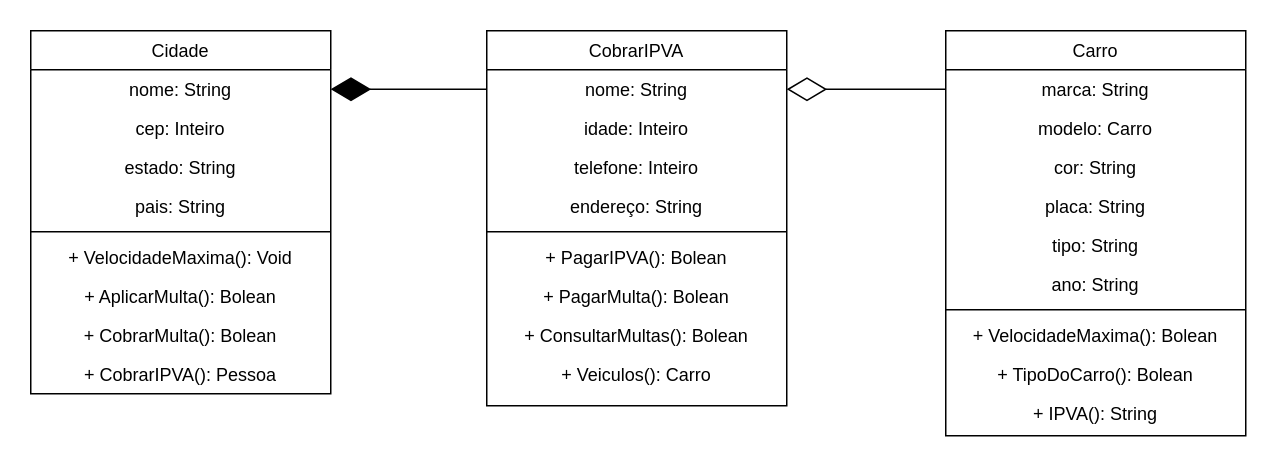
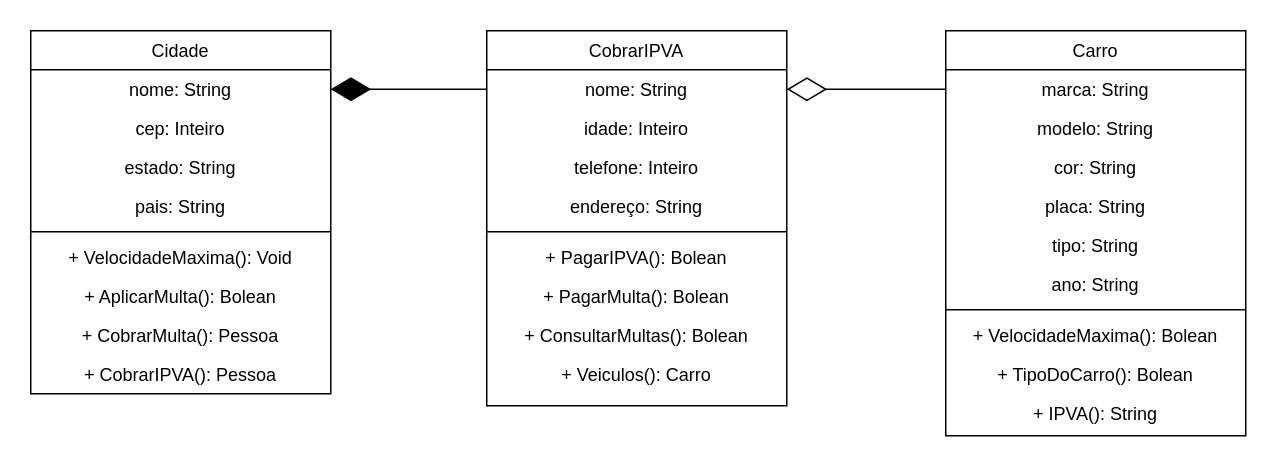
  <mxCell id="0" />
  <mxCell id="1" parent="0" />
  <mxCell id="2" value="Cidade" style="swimlane;fontStyle=0;align=center;verticalAlign=top;childLayout=stackLayout;horizontal=1;startSize=26;horizontalStack=0;resizeParent=1;resizeLast=0;collapsible=1;marginBottom=0;rounded=0;shadow=0;strokeWidth=1;fontFamily=Arial;labelBorderColor=none;" parent="1" vertex="1"><mxGeometry x="20" y="20" width="200" height="242" as="geometry"><mxRectangle x="230" y="140" width="160" height="26" as="alternateBounds" /></mxGeometry></mxCell>
  <mxCell id="3" value="nome: String" style="text;align=center;verticalAlign=top;spacingLeft=4;spacingRight=4;overflow=hidden;rotatable=0;points=[[0,0.5],[1,0.5]];portConstraint=eastwest;fontFamily=Arial;fontStyle=0;labelBorderColor=none;" parent="2" vertex="1"><mxGeometry y="26" width="200" height="26" as="geometry" /></mxCell>
  <mxCell id="4" value="cep: Inteiro" style="text;align=center;verticalAlign=top;spacingLeft=4;spacingRight=4;overflow=hidden;rotatable=0;points=[[0,0.5],[1,0.5]];portConstraint=eastwest;rounded=0;shadow=0;fontFamily=Arial;fontStyle=0;labelBorderColor=none;" parent="2" vertex="1"><mxGeometry y="52" width="200" height="26" as="geometry" /></mxCell>
  <mxCell id="5" value="estado: String" style="text;align=center;verticalAlign=top;spacingLeft=4;spacingRight=4;overflow=hidden;rotatable=0;points=[[0,0.5],[1,0.5]];portConstraint=eastwest;rounded=0;shadow=0;fontFamily=Arial;fontStyle=0;labelBorderColor=none;" parent="2" vertex="1"><mxGeometry y="78" width="200" height="26" as="geometry" /></mxCell>
  <mxCell id="6" value="pais: String" style="text;align=center;verticalAlign=top;spacingLeft=4;spacingRight=4;overflow=hidden;rotatable=0;points=[[0,0.5],[1,0.5]];portConstraint=eastwest;rounded=0;shadow=0;fontFamily=Arial;fontStyle=0;labelBorderColor=none;" vertex="1" parent="2"><mxGeometry y="104" width="200" height="26" as="geometry" /></mxCell>
  <mxCell id="7" value="" style="line;strokeWidth=1;fillColor=none;align=left;verticalAlign=middle;spacingTop=-1;spacingLeft=3;spacingRight=3;rotatable=0;labelPosition=right;points=[];portConstraint=eastwest;strokeColor=inherit;" vertex="1" parent="2"><mxGeometry y="130" width="200" height="8" as="geometry" /></mxCell>
  <mxCell id="8" value="+ VelocidadeMaxima(): Void" style="text;align=center;verticalAlign=top;spacingLeft=4;spacingRight=4;overflow=hidden;rotatable=0;points=[[0,0.5],[1,0.5]];portConstraint=eastwest;rounded=0;shadow=0;fontFamily=Arial;fontStyle=0;labelBorderColor=none;" vertex="1" parent="2"><mxGeometry y="138" width="200" height="26" as="geometry" /></mxCell>
  <mxCell id="9" value="+ AplicarMulta(): Bolean" style="text;align=center;verticalAlign=top;spacingLeft=4;spacingRight=4;overflow=hidden;rotatable=0;points=[[0,0.5],[1,0.5]];portConstraint=eastwest;rounded=0;shadow=0;fontFamily=Arial;fontStyle=0;labelBorderColor=none;" vertex="1" parent="2"><mxGeometry y="164" width="200" height="26" as="geometry" /></mxCell>
- <mxCell id="10" value="+ CobrarMulta(): Bolean" style="text;align=center;verticalAlign=top;spacingLeft=4;spacingRight=4;overflow=hidden;rotatable=0;points=[[0,0.5],[1,0.5]];portConstraint=eastwest;rounded=0;shadow=0;fontFamily=Arial;fontStyle=0;labelBorderColor=none;" vertex="1" parent="2"><mxGeometry y="190" width="200" height="26" as="geometry" /></mxCell>
+ <mxCell id="10" value="+ CobrarMulta(): Pessoa" style="text;align=center;verticalAlign=top;spacingLeft=4;spacingRight=4;overflow=hidden;rotatable=0;points=[[0,0.5],[1,0.5]];portConstraint=eastwest;rounded=0;shadow=0;fontFamily=Arial;fontStyle=0;labelBorderColor=none;" vertex="1" parent="2"><mxGeometry y="190" width="200" height="26" as="geometry" /></mxCell>
  <mxCell id="11" value="+ CobrarIPVA(): Pessoa" style="text;align=center;verticalAlign=top;spacingLeft=4;spacingRight=4;overflow=hidden;rotatable=0;points=[[0,0.5],[1,0.5]];portConstraint=eastwest;rounded=0;shadow=0;fontFamily=Arial;fontStyle=0;labelBorderColor=none;" vertex="1" parent="2"><mxGeometry y="216" width="200" height="26" as="geometry" /></mxCell>
  <mxCell id="12" value="CobrarIPVA" style="swimlane;fontStyle=0;align=center;verticalAlign=top;childLayout=stackLayout;horizontal=1;startSize=26;horizontalStack=0;resizeParent=1;resizeLast=0;collapsible=1;marginBottom=0;rounded=0;shadow=0;strokeWidth=1;fontFamily=Arial;labelBorderColor=none;" parent="1" vertex="1"><mxGeometry x="324" y="20" width="200" height="250" as="geometry"><mxRectangle x="550" y="140" width="160" height="26" as="alternateBounds" /></mxGeometry></mxCell>
  <mxCell id="13" value="nome: String" style="text;align=center;verticalAlign=top;spacingLeft=4;spacingRight=4;overflow=hidden;rotatable=0;points=[[0,0.5],[1,0.5]];portConstraint=eastwest;fontFamily=Arial;fontStyle=0;labelBorderColor=none;" parent="12" vertex="1"><mxGeometry y="26" width="200" height="26" as="geometry" /></mxCell>
  <mxCell id="14" value="idade: Inteiro" style="text;align=center;verticalAlign=top;spacingLeft=4;spacingRight=4;overflow=hidden;rotatable=0;points=[[0,0.5],[1,0.5]];portConstraint=eastwest;rounded=0;shadow=0;fontFamily=Arial;fontStyle=0;labelBorderColor=none;" parent="12" vertex="1"><mxGeometry y="52" width="200" height="26" as="geometry" /></mxCell>
  <mxCell id="15" value="telefone: Inteiro" style="text;align=center;verticalAlign=top;spacingLeft=4;spacingRight=4;overflow=hidden;rotatable=0;points=[[0,0.5],[1,0.5]];portConstraint=eastwest;rounded=0;shadow=0;fontFamily=Arial;fontStyle=0;labelBorderColor=none;" parent="12" vertex="1"><mxGeometry y="78" width="200" height="26" as="geometry" /></mxCell>
  <mxCell id="16" value="endereço: String" style="text;align=center;verticalAlign=top;spacingLeft=4;spacingRight=4;overflow=hidden;rotatable=0;points=[[0,0.5],[1,0.5]];portConstraint=eastwest;rounded=0;shadow=0;fontFamily=Arial;fontStyle=0;labelBorderColor=none;" parent="12" vertex="1"><mxGeometry y="104" width="200" height="26" as="geometry" /></mxCell>
  <mxCell id="17" value="" style="line;strokeWidth=1;fillColor=none;align=left;verticalAlign=middle;spacingTop=-1;spacingLeft=3;spacingRight=3;rotatable=0;labelPosition=right;points=[];portConstraint=eastwest;strokeColor=inherit;" vertex="1" parent="12"><mxGeometry y="130" width="200" height="8" as="geometry" /></mxCell>
  <mxCell id="18" value="+ PagarIPVA(): Bolean" style="text;align=center;verticalAlign=top;spacingLeft=4;spacingRight=4;overflow=hidden;rotatable=0;points=[[0,0.5],[1,0.5]];portConstraint=eastwest;rounded=0;shadow=0;fontFamily=Arial;fontStyle=0;labelBorderColor=none;" vertex="1" parent="12"><mxGeometry y="138" width="200" height="26" as="geometry" /></mxCell>
  <mxCell id="19" value="+ PagarMulta(): Bolean" style="text;align=center;verticalAlign=top;spacingLeft=4;spacingRight=4;overflow=hidden;rotatable=0;points=[[0,0.5],[1,0.5]];portConstraint=eastwest;rounded=0;shadow=0;fontFamily=Arial;fontStyle=0;labelBorderColor=none;" vertex="1" parent="12"><mxGeometry y="164" width="200" height="26" as="geometry" /></mxCell>
  <mxCell id="20" value="+ ConsultarMultas(): Bolean" style="text;align=center;verticalAlign=top;spacingLeft=4;spacingRight=4;overflow=hidden;rotatable=0;points=[[0,0.5],[1,0.5]];portConstraint=eastwest;rounded=0;shadow=0;fontFamily=Arial;fontStyle=0;labelBorderColor=none;" vertex="1" parent="12"><mxGeometry y="190" width="200" height="26" as="geometry" /></mxCell>
  <mxCell id="21" value="+ Veiculos(): Carro" style="text;align=center;verticalAlign=top;spacingLeft=4;spacingRight=4;overflow=hidden;rotatable=0;points=[[0,0.5],[1,0.5]];portConstraint=eastwest;rounded=0;shadow=0;fontFamily=Arial;fontStyle=0;labelBorderColor=none;" vertex="1" parent="12"><mxGeometry y="216" width="200" height="26" as="geometry" /></mxCell>
  <mxCell id="22" value="Carro" style="swimlane;fontStyle=0;align=center;verticalAlign=top;childLayout=stackLayout;horizontal=1;startSize=26;horizontalStack=0;resizeParent=1;resizeLast=0;collapsible=1;marginBottom=0;rounded=0;shadow=0;strokeWidth=1;fontFamily=Arial;labelBorderColor=none;" vertex="1" parent="1"><mxGeometry x="630" y="20" width="200" height="270" as="geometry"><mxRectangle x="550" y="140" width="160" height="26" as="alternateBounds" /></mxGeometry></mxCell>
  <mxCell id="23" value="marca: String" style="text;align=center;verticalAlign=top;spacingLeft=4;spacingRight=4;overflow=hidden;rotatable=0;points=[[0,0.5],[1,0.5]];portConstraint=eastwest;fontFamily=Arial;fontStyle=0;labelBorderColor=none;" vertex="1" parent="22"><mxGeometry y="26" width="200" height="26" as="geometry" /></mxCell>
- <mxCell id="24" value="modelo: Carro" style="text;align=center;verticalAlign=top;spacingLeft=4;spacingRight=4;overflow=hidden;rotatable=0;points=[[0,0.5],[1,0.5]];portConstraint=eastwest;rounded=0;shadow=0;fontFamily=Arial;fontStyle=0;labelBorderColor=none;" vertex="1" parent="22"><mxGeometry y="52" width="200" height="26" as="geometry" /></mxCell>
+ <mxCell id="24" value="modelo: String" style="text;align=center;verticalAlign=top;spacingLeft=4;spacingRight=4;overflow=hidden;rotatable=0;points=[[0,0.5],[1,0.5]];portConstraint=eastwest;rounded=0;shadow=0;fontFamily=Arial;fontStyle=0;labelBorderColor=none;" vertex="1" parent="22"><mxGeometry y="52" width="200" height="26" as="geometry" /></mxCell>
  <mxCell id="25" value="cor: String" style="text;align=center;verticalAlign=top;spacingLeft=4;spacingRight=4;overflow=hidden;rotatable=0;points=[[0,0.5],[1,0.5]];portConstraint=eastwest;rounded=0;shadow=0;fontFamily=Arial;fontStyle=0;labelBorderColor=none;" vertex="1" parent="22"><mxGeometry y="78" width="200" height="26" as="geometry" /></mxCell>
  <mxCell id="26" value="placa: String" style="text;align=center;verticalAlign=top;spacingLeft=4;spacingRight=4;overflow=hidden;rotatable=0;points=[[0,0.5],[1,0.5]];portConstraint=eastwest;rounded=0;shadow=0;fontFamily=Arial;fontStyle=0;labelBorderColor=none;" vertex="1" parent="22"><mxGeometry y="104" width="200" height="26" as="geometry" /></mxCell>
  <mxCell id="27" value="tipo: String" style="text;align=center;verticalAlign=top;spacingLeft=4;spacingRight=4;overflow=hidden;rotatable=0;points=[[0,0.5],[1,0.5]];portConstraint=eastwest;rounded=0;shadow=0;fontFamily=Arial;fontStyle=0;labelBorderColor=none;" vertex="1" parent="22"><mxGeometry y="130" width="200" height="26" as="geometry" /></mxCell>
  <mxCell id="28" value="ano: String" style="text;align=center;verticalAlign=top;spacingLeft=4;spacingRight=4;overflow=hidden;rotatable=0;points=[[0,0.5],[1,0.5]];portConstraint=eastwest;rounded=0;shadow=0;fontFamily=Arial;fontStyle=0;labelBorderColor=none;" vertex="1" parent="22"><mxGeometry y="156" width="200" height="26" as="geometry" /></mxCell>
  <mxCell id="29" value="" style="line;strokeWidth=1;fillColor=none;align=left;verticalAlign=middle;spacingTop=-1;spacingLeft=3;spacingRight=3;rotatable=0;labelPosition=right;points=[];portConstraint=eastwest;strokeColor=inherit;" vertex="1" parent="22"><mxGeometry y="182" width="200" height="8" as="geometry" /></mxCell>
  <mxCell id="30" value="+ VelocidadeMaxima(): Bolean" style="text;align=center;verticalAlign=top;spacingLeft=4;spacingRight=4;overflow=hidden;rotatable=0;points=[[0,0.5],[1,0.5]];portConstraint=eastwest;rounded=0;shadow=0;fontFamily=Arial;fontStyle=0;labelBorderColor=none;" vertex="1" parent="22"><mxGeometry y="190" width="200" height="26" as="geometry" /></mxCell>
  <mxCell id="31" value="+ TipoDoCarro(): Bolean" style="text;align=center;verticalAlign=top;spacingLeft=4;spacingRight=4;overflow=hidden;rotatable=0;points=[[0,0.5],[1,0.5]];portConstraint=eastwest;rounded=0;shadow=0;fontFamily=Arial;fontStyle=0;labelBorderColor=none;" vertex="1" parent="22"><mxGeometry y="216" width="200" height="26" as="geometry" /></mxCell>
  <mxCell id="32" value="+ IPVA(): String" style="text;align=center;verticalAlign=top;spacingLeft=4;spacingRight=4;overflow=hidden;rotatable=0;points=[[0,0.5],[1,0.5]];portConstraint=eastwest;rounded=0;shadow=0;fontFamily=Arial;fontStyle=0;labelBorderColor=none;" vertex="1" parent="22"><mxGeometry y="242" width="200" height="26" as="geometry" /></mxCell>
  <mxCell id="33" value="" style="endArrow=diamondThin;endFill=1;endSize=24;html=1;rounded=0;exitX=0;exitY=0.5;exitDx=0;exitDy=0;entryX=1;entryY=0.5;entryDx=0;entryDy=0;" edge="1" parent="1" source="13" target="3"><mxGeometry width="160" relative="1" as="geometry"><mxPoint x="220" y="270" as="sourcePoint" /><mxPoint x="380" y="270" as="targetPoint" /></mxGeometry></mxCell>
  <mxCell id="34" value="" style="endArrow=diamondThin;endFill=0;endSize=24;html=1;rounded=0;exitX=0;exitY=0.5;exitDx=0;exitDy=0;entryX=1;entryY=0.5;entryDx=0;entryDy=0;" edge="1" parent="1" source="23" target="13"><mxGeometry width="160" relative="1" as="geometry"><mxPoint x="560" y="300" as="sourcePoint" /><mxPoint x="720" y="300" as="targetPoint" /></mxGeometry></mxCell>
